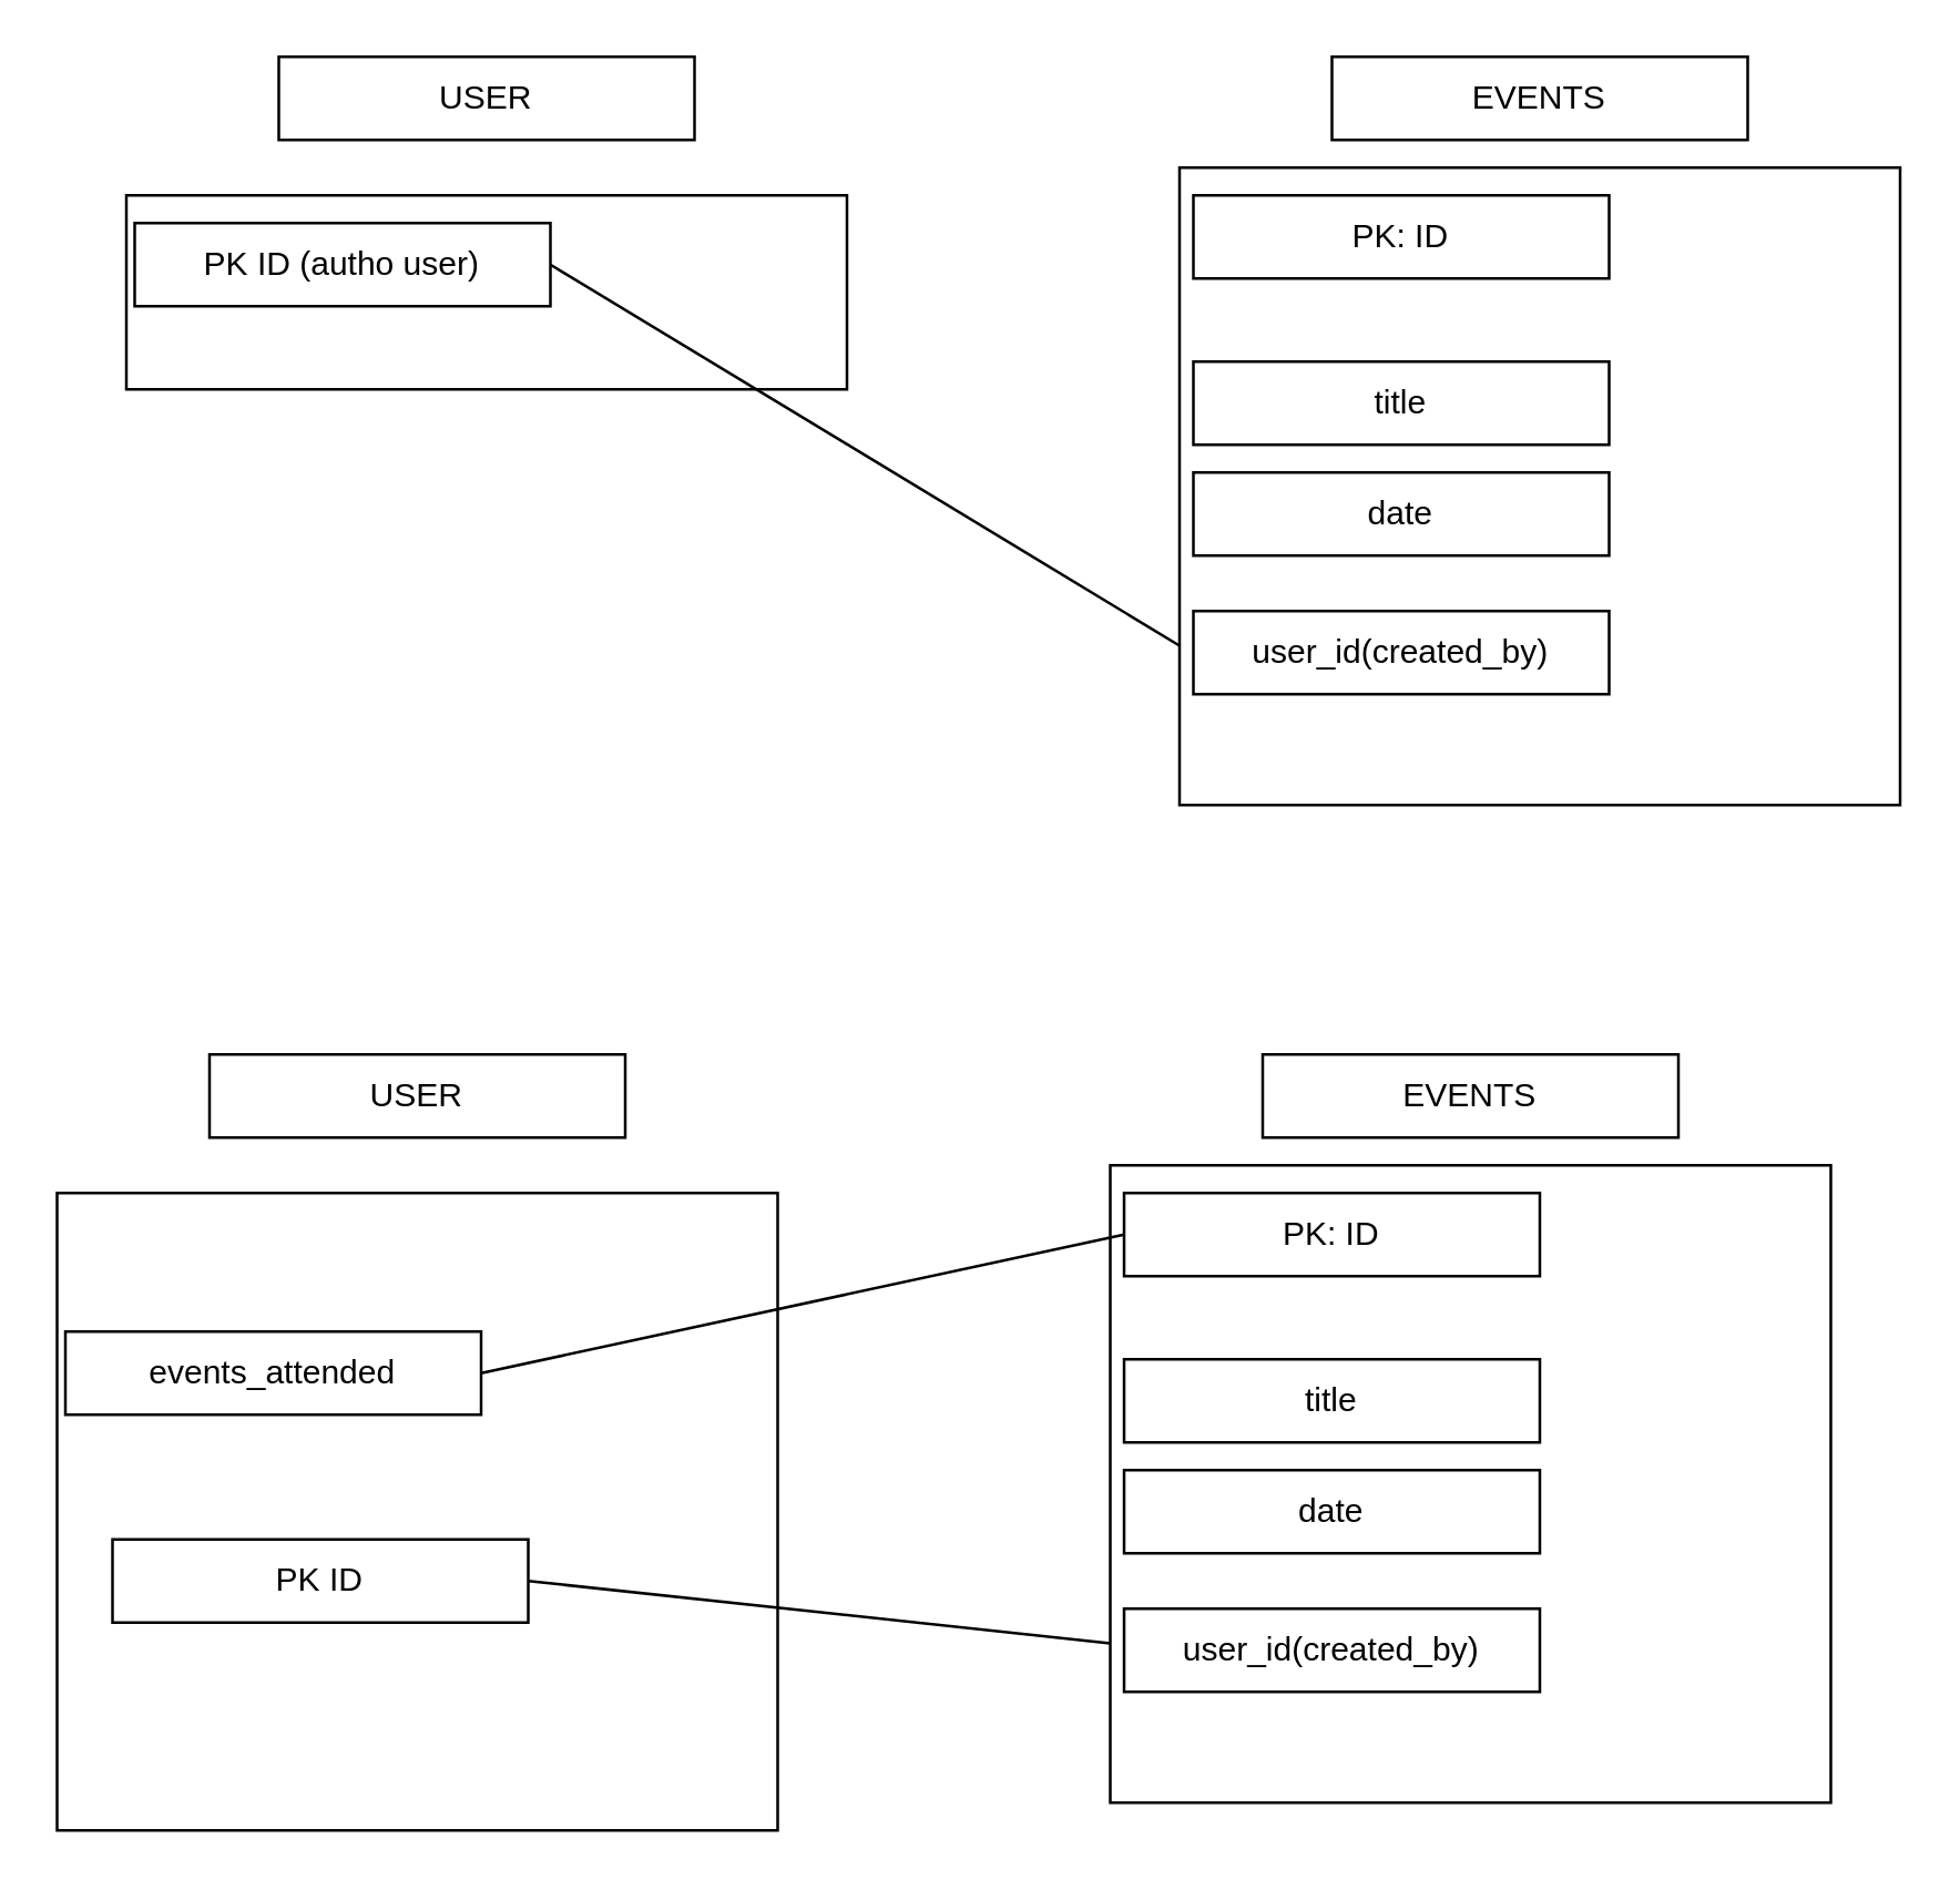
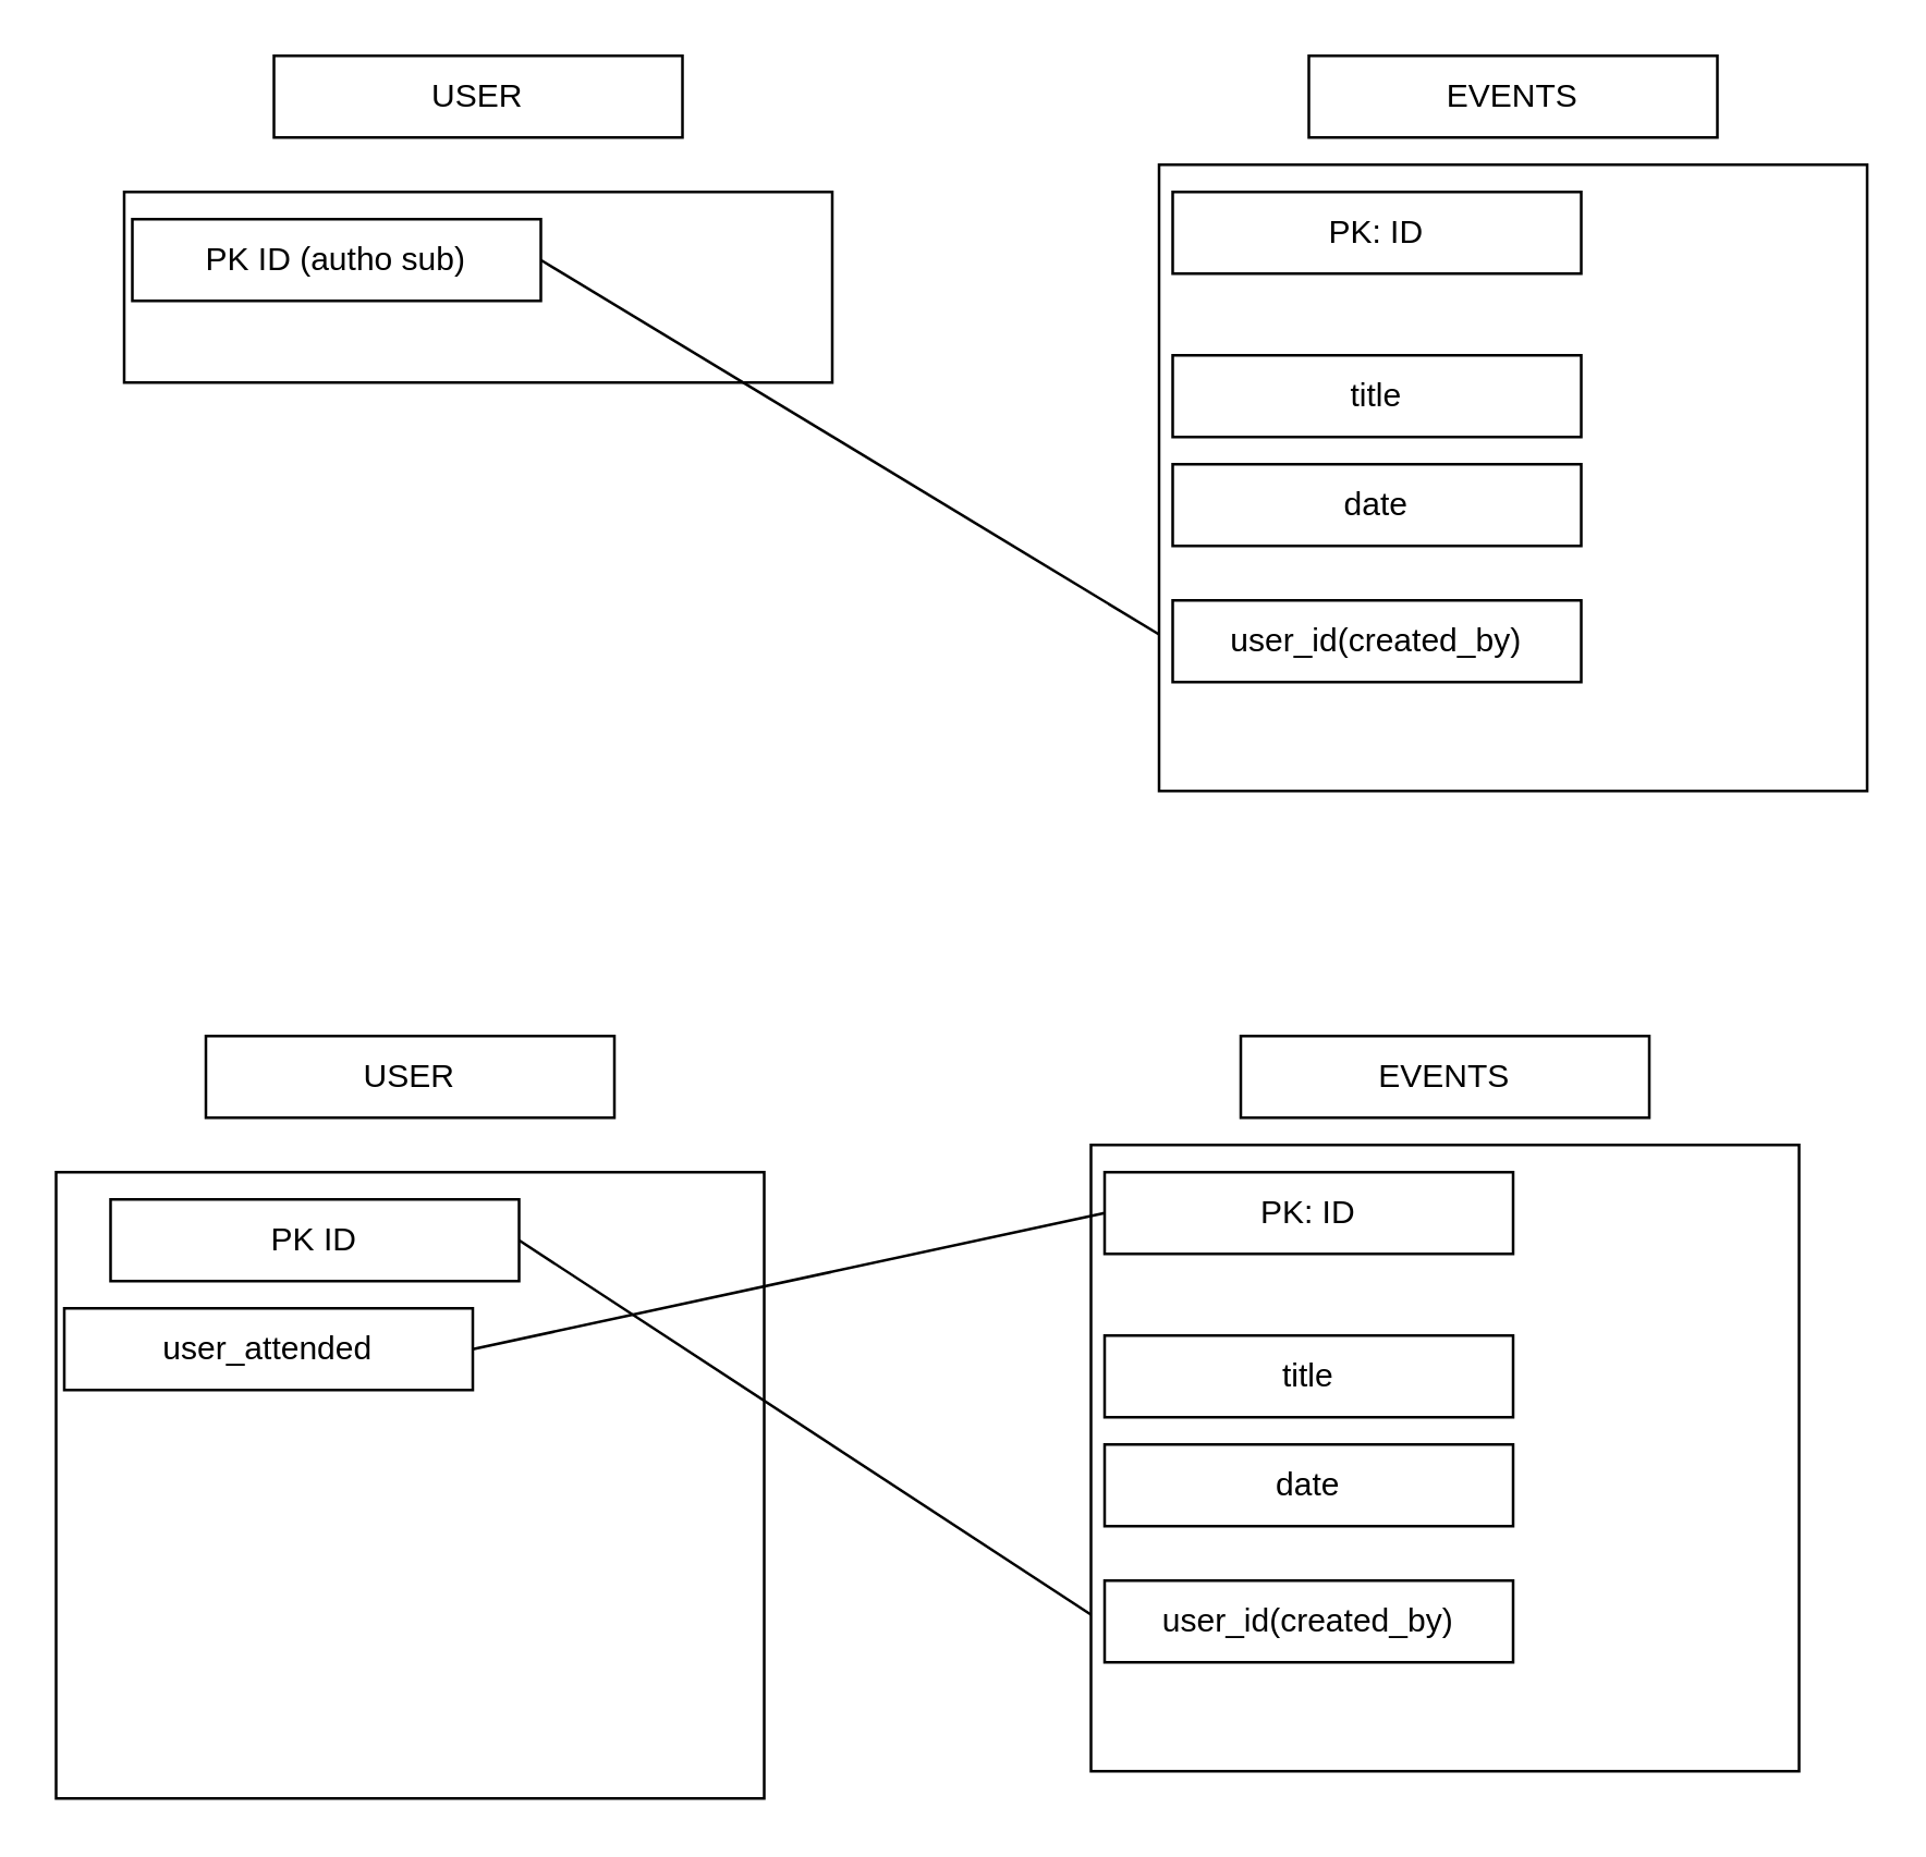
  <mxCell id="0" />
  <mxCell id="1" parent="0" />
  <mxCell id="2" value="EVENTS" style="whiteSpace=wrap;html=1;" vertex="1" parent="1"><mxGeometry x="480" y="20" width="150" height="30" as="geometry" /></mxCell>
  <mxCell id="3" value="USER" style="whiteSpace=wrap;html=1;" vertex="1" parent="1"><mxGeometry x="100" y="20" width="150" height="30" as="geometry" /></mxCell>
  <mxCell id="4" value="" style="rounded=0;whiteSpace=wrap;html=1;" vertex="1" parent="1"><mxGeometry x="45" y="70" width="260" height="70" as="geometry" /></mxCell>
- <mxCell id="5" value="PK ID (autho user)" style="whiteSpace=wrap;html=1;" vertex="1" parent="1"><mxGeometry x="48" y="80" width="150" height="30" as="geometry" /></mxCell>
+ <mxCell id="5" value="PK ID (autho sub)" style="whiteSpace=wrap;html=1;" vertex="1" parent="1"><mxGeometry x="48" y="80" width="150" height="30" as="geometry" /></mxCell>
  <mxCell id="6" value="" style="rounded=0;whiteSpace=wrap;html=1;" vertex="1" parent="1"><mxGeometry x="425" y="60" width="260" height="230" as="geometry" /></mxCell>
  <mxCell id="7" value="PK: ID" style="whiteSpace=wrap;html=1;" vertex="1" parent="1"><mxGeometry x="430" y="70" width="150" height="30" as="geometry" /></mxCell>
  <mxCell id="8" value="title" style="whiteSpace=wrap;html=1;" vertex="1" parent="1"><mxGeometry x="430" y="130" width="150" height="30" as="geometry" /></mxCell>
  <mxCell id="9" value="date" style="whiteSpace=wrap;html=1;" vertex="1" parent="1"><mxGeometry x="430" y="170" width="150" height="30" as="geometry" /></mxCell>
  <mxCell id="10" value="user_id(created_by)" style="whiteSpace=wrap;html=1;" vertex="1" parent="1"><mxGeometry x="430" y="220" width="150" height="30" as="geometry" /></mxCell>
  <mxCell id="11" value="" style="endArrow=none;html=1;exitX=1;exitY=0.5;exitDx=0;exitDy=0;entryX=0;entryY=0.75;entryDx=0;entryDy=0;" edge="1" parent="1" source="5" target="6"><mxGeometry width="50" height="50" relative="1" as="geometry"><mxPoint x="380" y="200" as="sourcePoint" /><mxPoint x="430" y="150" as="targetPoint" /></mxGeometry></mxCell>
  <mxCell id="12" value="EVENTS" style="whiteSpace=wrap;html=1;" vertex="1" parent="1"><mxGeometry x="455" y="380" width="150" height="30" as="geometry" /></mxCell>
  <mxCell id="13" value="USER" style="whiteSpace=wrap;html=1;" vertex="1" parent="1"><mxGeometry x="75" y="380" width="150" height="30" as="geometry" /></mxCell>
  <mxCell id="14" value="" style="rounded=0;whiteSpace=wrap;html=1;" vertex="1" parent="1"><mxGeometry x="20" y="430" width="260" height="230" as="geometry" /></mxCell>
- <mxCell id="15" value="PK ID" style="whiteSpace=wrap;html=1;" vertex="1" parent="1"><mxGeometry x="40" y="555" width="150" height="30" as="geometry" /></mxCell>
+ <mxCell id="15" value="PK ID" style="whiteSpace=wrap;html=1;" vertex="1" parent="1"><mxGeometry x="40" y="440" width="150" height="30" as="geometry" /></mxCell>
  <mxCell id="16" value="" style="rounded=0;whiteSpace=wrap;html=1;" vertex="1" parent="1"><mxGeometry x="400" y="420" width="260" height="230" as="geometry" /></mxCell>
  <mxCell id="17" value="PK: ID" style="whiteSpace=wrap;html=1;" vertex="1" parent="1"><mxGeometry x="405" y="430" width="150" height="30" as="geometry" /></mxCell>
  <mxCell id="18" value="title" style="whiteSpace=wrap;html=1;" vertex="1" parent="1"><mxGeometry x="405" y="490" width="150" height="30" as="geometry" /></mxCell>
  <mxCell id="19" value="date" style="whiteSpace=wrap;html=1;" vertex="1" parent="1"><mxGeometry x="405" y="530" width="150" height="30" as="geometry" /></mxCell>
  <mxCell id="20" value="user_id(created_by)" style="whiteSpace=wrap;html=1;" vertex="1" parent="1"><mxGeometry x="405" y="580" width="150" height="30" as="geometry" /></mxCell>
  <mxCell id="21" value="" style="endArrow=none;html=1;exitX=1;exitY=0.5;exitDx=0;exitDy=0;entryX=0;entryY=0.75;entryDx=0;entryDy=0;" edge="1" source="15" target="16" parent="1"><mxGeometry width="50" height="50" relative="1" as="geometry"><mxPoint x="355" y="560" as="sourcePoint" /><mxPoint x="405" y="510" as="targetPoint" /></mxGeometry></mxCell>
- <mxCell id="22" value="events_attended" style="whiteSpace=wrap;html=1;" vertex="1" parent="1"><mxGeometry x="23" y="480" width="150" height="30" as="geometry" /></mxCell>
+ <mxCell id="22" value="user_attended" style="whiteSpace=wrap;html=1;" vertex="1" parent="1"><mxGeometry x="23" y="480" width="150" height="30" as="geometry" /></mxCell>
  <mxCell id="23" value="" style="endArrow=none;html=1;exitX=1;exitY=0.5;exitDx=0;exitDy=0;entryX=0;entryY=0.5;entryDx=0;entryDy=0;" edge="1" parent="1" source="22" target="17"><mxGeometry width="50" height="50" relative="1" as="geometry"><mxPoint x="450" y="420" as="sourcePoint" /><mxPoint x="500" y="370" as="targetPoint" /></mxGeometry></mxCell>
